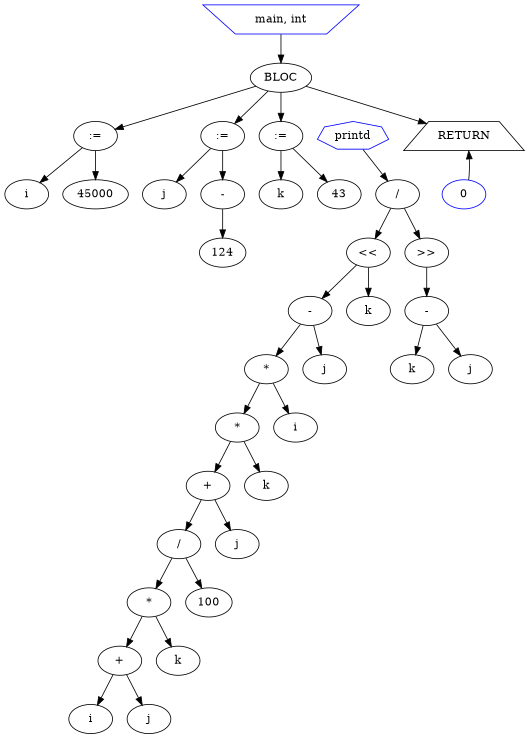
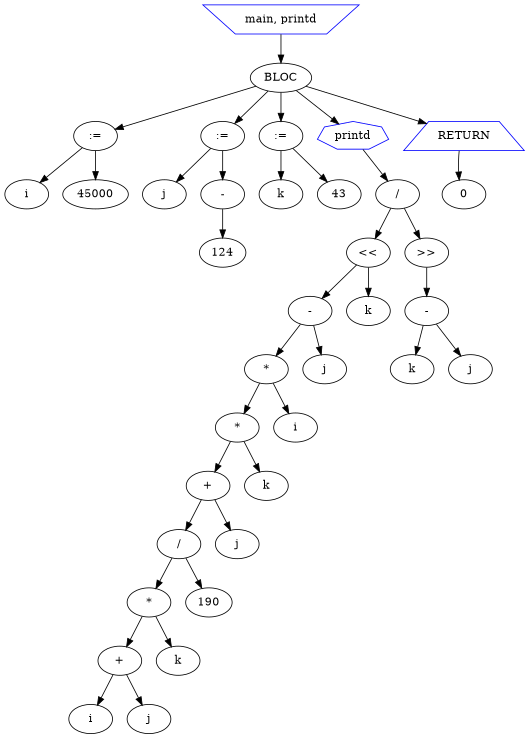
  digraph {
    node [shape=ellipse]
-   n1 [color=blue label="main, int" shape=invtrapezium]
+   n1 [color=blue label="main, printd" shape=invtrapezium]
    n2 [label=BLOC]
    n3 [label=":="]
    n4 [label=":="]
    n5 [label=":="]
    n6 [color=blue label=printd shape=septagon]
-   n7 [color=black label=RETURN shape=trapezium]
+   n7 [color=blue label=RETURN shape=trapezium]
    n8 [label=i]
    n9 [label=45000]
    n10 [label=j]
    n11 [label="-"]
    n12 [label=k]
    n13 [label=43]
    n14 [label="/"]
-   n15 [label=0 color=blue]
+   n15 [label=0]
    n16 [label=124]
    n17 [label="<<"]
    n18 [label=">>"]
    n19 [label="-"]
    n20 [label=k]
    n21 [label="-"]
    n22 [label="*"]
    n23 [label=j]
    n24 [label="*"]
    n25 [label=i]
    n26 [label="+"]
    n27 [label=k]
    n28 [label="/"]
    n29 [label=j]
    n30 [label="*"]
-   n31 [label=100]
+   n31 [label=190]
    n32 [label="+"]
    n33 [label=k]
    n34 [label=i]
    n35 [label=j]
    n36 [label=k]
    n37 [label=j]
    n1 -> n2
    n2 -> n3
    n2 -> n4
    n2 -> n5
+   n2 -> n6
    n2 -> n7
    n3 -> n8
    n3 -> n9
    n4 -> n10
    n4 -> n11
    n5 -> n12
    n5 -> n13
    n6 -> n14
-   n15 -> n7
+   n7 -> n15
    n11 -> n16
    n14 -> n17
    n14 -> n18
    n17 -> n19
    n17 -> n20
    n18 -> n21
    n19 -> n22
    n19 -> n23
    n21 -> n36
    n21 -> n37
    n22 -> n24
    n22 -> n25
    n24 -> n26
    n24 -> n27
    n26 -> n28
    n26 -> n29
    n28 -> n30
    n28 -> n31
    n30 -> n32
    n30 -> n33
    n32 -> n34
    n32 -> n35
  }
